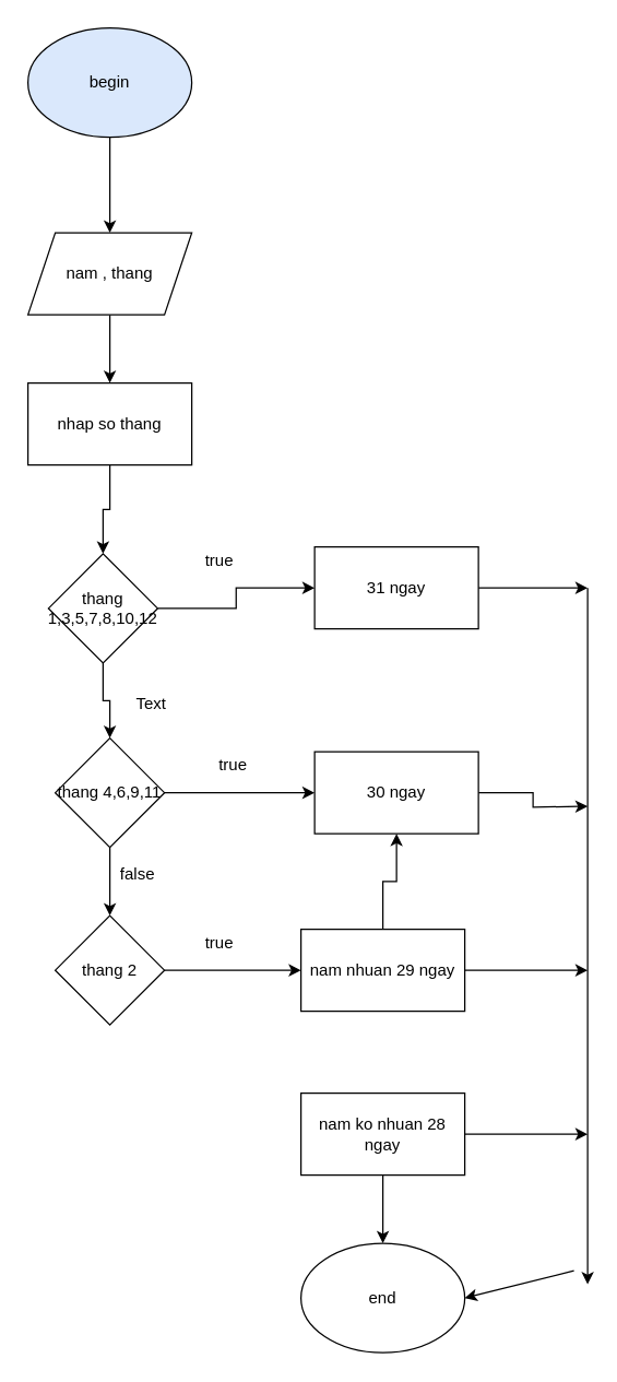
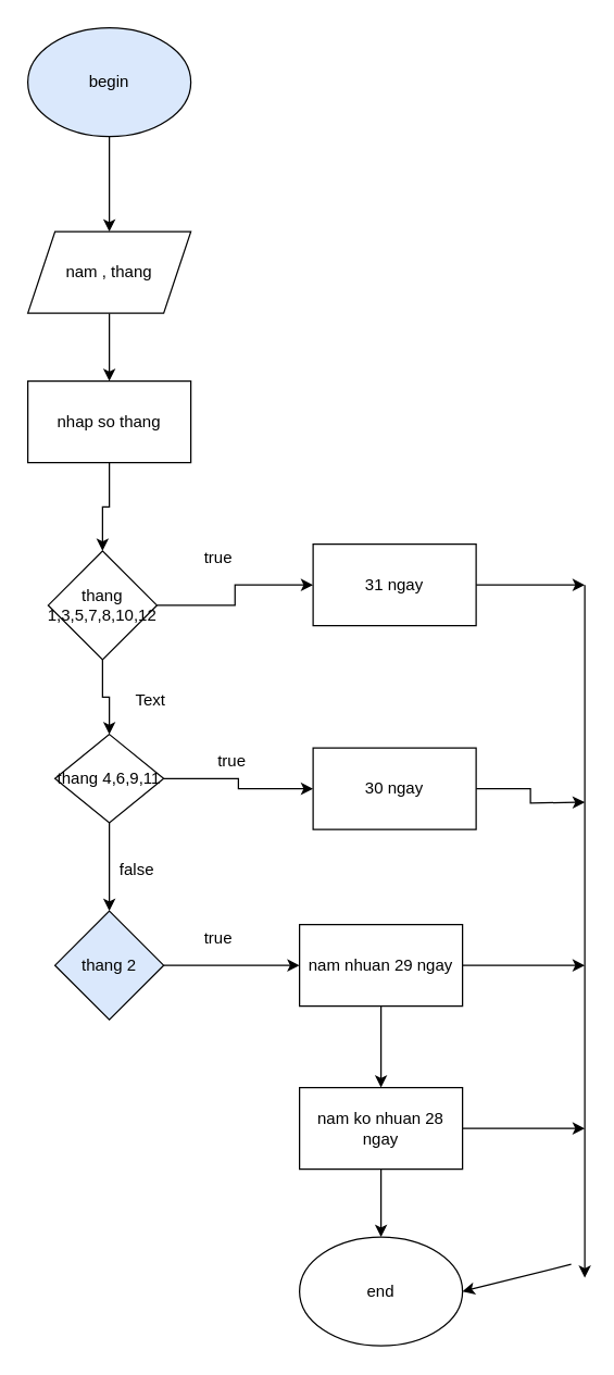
  <mxCell id="0" />
  <mxCell id="1" parent="0" />
  <mxCell id="2" style="edgeStyle=orthogonalEdgeStyle;rounded=0;orthogonalLoop=1;jettySize=auto;html=1;" edge="1" parent="1" source="3" target="5"><mxGeometry relative="1" as="geometry"><mxPoint x="80" y="200" as="targetPoint" /></mxGeometry></mxCell>
  <mxCell id="3" value="begin" style="ellipse;whiteSpace=wrap;html=1;fillColor=#dae8fc;" vertex="1" parent="1"><mxGeometry x="20" y="20" width="120" height="80" as="geometry" /></mxCell>
  <mxCell id="4" style="edgeStyle=orthogonalEdgeStyle;rounded=0;orthogonalLoop=1;jettySize=auto;html=1;" edge="1" parent="1" source="5" target="7"><mxGeometry relative="1" as="geometry"><mxPoint x="80" y="310" as="targetPoint" /></mxGeometry></mxCell>
  <mxCell id="5" value="nam , thang" style="shape=parallelogram;perimeter=parallelogramPerimeter;whiteSpace=wrap;html=1;fixedSize=1;" vertex="1" parent="1"><mxGeometry x="20" y="170" width="120" height="60" as="geometry" /></mxCell>
  <mxCell id="6" style="edgeStyle=orthogonalEdgeStyle;rounded=0;orthogonalLoop=1;jettySize=auto;html=1;" edge="1" parent="1" source="7" target="10"><mxGeometry relative="1" as="geometry"><mxPoint x="80" y="430" as="targetPoint" /></mxGeometry></mxCell>
  <mxCell id="7" value="nhap so thang" style="rounded=0;whiteSpace=wrap;html=1;" vertex="1" parent="1"><mxGeometry x="20" y="280" width="120" height="60" as="geometry" /></mxCell>
  <mxCell id="8" style="edgeStyle=orthogonalEdgeStyle;rounded=0;orthogonalLoop=1;jettySize=auto;html=1;" edge="1" parent="1" source="10" target="12"><mxGeometry relative="1" as="geometry"><mxPoint x="220" y="430" as="targetPoint" /></mxGeometry></mxCell>
  <mxCell id="9" style="edgeStyle=orthogonalEdgeStyle;rounded=0;orthogonalLoop=1;jettySize=auto;html=1;" edge="1" parent="1" source="10" target="15"><mxGeometry relative="1" as="geometry"><mxPoint x="80" y="580" as="targetPoint" /></mxGeometry></mxCell>
  <mxCell id="10" value="thang 1,3,5,7,8,10,12" style="rhombus;whiteSpace=wrap;html=1;" vertex="1" parent="1"><mxGeometry x="35" y="405" width="80" height="80" as="geometry" /></mxCell>
  <mxCell id="11" style="edgeStyle=orthogonalEdgeStyle;rounded=0;orthogonalLoop=1;jettySize=auto;html=1;" edge="1" parent="1" source="12"><mxGeometry relative="1" as="geometry"><mxPoint x="430" y="430" as="targetPoint" /></mxGeometry></mxCell>
  <mxCell id="12" value="31 ngay" style="rounded=0;whiteSpace=wrap;html=1;" vertex="1" parent="1"><mxGeometry x="230" y="400" width="120" height="60" as="geometry" /></mxCell>
  <mxCell id="13" style="edgeStyle=orthogonalEdgeStyle;rounded=0;orthogonalLoop=1;jettySize=auto;html=1;" edge="1" parent="1" source="15" target="17"><mxGeometry relative="1" as="geometry"><mxPoint x="220" y="580" as="targetPoint" /></mxGeometry></mxCell>
  <mxCell id="14" style="edgeStyle=orthogonalEdgeStyle;rounded=0;orthogonalLoop=1;jettySize=auto;html=1;" edge="1" parent="1" source="15" target="19"><mxGeometry relative="1" as="geometry"><mxPoint x="80" y="710" as="targetPoint" /></mxGeometry></mxCell>
- <mxCell id="15" value="thang 4,6,9,11" style="rhombus;whiteSpace=wrap;html=1;" vertex="1" parent="1"><mxGeometry x="40" y="540" width="80" height="80" as="geometry" /></mxCell>
+ <mxCell id="15" value="thang 4,6,9,11" style="rhombus;whiteSpace=wrap;html=1;" vertex="1" parent="1"><mxGeometry x="40" y="540" width="80" height="65" as="geometry" /></mxCell>
  <mxCell id="16" style="edgeStyle=orthogonalEdgeStyle;rounded=0;orthogonalLoop=1;jettySize=auto;html=1;" edge="1" parent="1" source="17"><mxGeometry relative="1" as="geometry"><mxPoint x="430" y="590" as="targetPoint" /></mxGeometry></mxCell>
  <mxCell id="17" value="30 ngay" style="rounded=0;whiteSpace=wrap;html=1;" vertex="1" parent="1"><mxGeometry x="230" y="550" width="120" height="60" as="geometry" /></mxCell>
  <mxCell id="18" style="edgeStyle=orthogonalEdgeStyle;rounded=0;orthogonalLoop=1;jettySize=auto;html=1;" edge="1" parent="1" source="19" target="22"><mxGeometry relative="1" as="geometry"><mxPoint x="210" y="710" as="targetPoint" /></mxGeometry></mxCell>
- <mxCell id="19" value="thang 2" style="rhombus;whiteSpace=wrap;html=1;" vertex="1" parent="1"><mxGeometry x="40" y="670" width="80" height="80" as="geometry" /></mxCell>
- <mxCell id="20" style="edgeStyle=orthogonalEdgeStyle;rounded=0;orthogonalLoop=1;jettySize=auto;html=1;" edge="1" parent="1" source="22" target="17"><mxGeometry relative="1" as="geometry"><mxPoint x="280" y="830" as="targetPoint" /></mxGeometry></mxCell>
+ <mxCell id="19" value="thang 2" style="rhombus;whiteSpace=wrap;html=1;fillColor=#dae8fc;" vertex="1" parent="1"><mxGeometry x="40" y="670" width="80" height="80" as="geometry" /></mxCell>
+ <mxCell id="20" style="edgeStyle=orthogonalEdgeStyle;rounded=0;orthogonalLoop=1;jettySize=auto;html=1;" edge="1" parent="1" source="22" target="25"><mxGeometry relative="1" as="geometry"><mxPoint x="280" y="830" as="targetPoint" /></mxGeometry></mxCell>
  <mxCell id="21" style="edgeStyle=orthogonalEdgeStyle;rounded=0;orthogonalLoop=1;jettySize=auto;html=1;" edge="1" parent="1" source="22"><mxGeometry relative="1" as="geometry"><mxPoint x="430" y="710" as="targetPoint" /></mxGeometry></mxCell>
  <mxCell id="22" value="nam nhuan 29 ngay" style="rounded=0;whiteSpace=wrap;html=1;" vertex="1" parent="1"><mxGeometry x="220" y="680" width="120" height="60" as="geometry" /></mxCell>
  <mxCell id="23" style="edgeStyle=orthogonalEdgeStyle;rounded=0;orthogonalLoop=1;jettySize=auto;html=1;" edge="1" parent="1" source="25" target="26"><mxGeometry relative="1" as="geometry"><mxPoint x="280" y="950" as="targetPoint" /></mxGeometry></mxCell>
  <mxCell id="24" style="edgeStyle=orthogonalEdgeStyle;rounded=0;orthogonalLoop=1;jettySize=auto;html=1;" edge="1" parent="1" source="25"><mxGeometry relative="1" as="geometry"><mxPoint x="430" y="830" as="targetPoint" /></mxGeometry></mxCell>
  <mxCell id="25" value="nam ko nhuan 28 ngay" style="rounded=0;whiteSpace=wrap;html=1;" vertex="1" parent="1"><mxGeometry x="220" y="800" width="120" height="60" as="geometry" /></mxCell>
  <mxCell id="26" value="end" style="ellipse;whiteSpace=wrap;html=1;" vertex="1" parent="1"><mxGeometry x="220" y="910" width="120" height="80" as="geometry" /></mxCell>
  <mxCell id="27" value="" style="endArrow=classic;html=1;rounded=0;" edge="1" parent="1"><mxGeometry width="50" height="50" relative="1" as="geometry"><mxPoint x="430" y="430" as="sourcePoint" /><mxPoint x="430" y="940" as="targetPoint" /></mxGeometry></mxCell>
  <mxCell id="28" value="" style="endArrow=classic;html=1;rounded=0;entryX=1;entryY=0.5;entryDx=0;entryDy=0;" edge="1" parent="1" target="26"><mxGeometry width="50" height="50" relative="1" as="geometry"><mxPoint x="420" y="930" as="sourcePoint" /><mxPoint x="110" y="620" as="targetPoint" /></mxGeometry></mxCell>
  <mxCell id="29" value="true" style="text;html=1;align=center;verticalAlign=middle;resizable=0;points=[];autosize=1;strokeColor=none;fillColor=none;" vertex="1" parent="1"><mxGeometry x="140" y="395" width="40" height="30" as="geometry" /></mxCell>
  <mxCell id="30" value="true" style="text;html=1;align=center;verticalAlign=middle;resizable=0;points=[];autosize=1;strokeColor=none;fillColor=none;" vertex="1" parent="1"><mxGeometry x="150" y="545" width="40" height="30" as="geometry" /></mxCell>
  <mxCell id="31" value="true" style="text;html=1;align=center;verticalAlign=middle;resizable=0;points=[];autosize=1;strokeColor=none;fillColor=none;" vertex="1" parent="1"><mxGeometry x="140" y="675" width="40" height="30" as="geometry" /></mxCell>
  <mxCell id="32" value="false" style="text;html=1;align=center;verticalAlign=middle;resizable=0;points=[];autosize=1;strokeColor=none;fillColor=none;" vertex="1" parent="1"><mxGeometry x="75" y="625" width="50" height="30" as="geometry" /></mxCell>
  <mxCell id="33" value="Text" style="text;html=1;align=center;verticalAlign=middle;resizable=0;points=[];autosize=1;strokeColor=none;fillColor=none;" vertex="1" parent="1"><mxGeometry x="85" y="500" width="50" height="30" as="geometry" /></mxCell>
